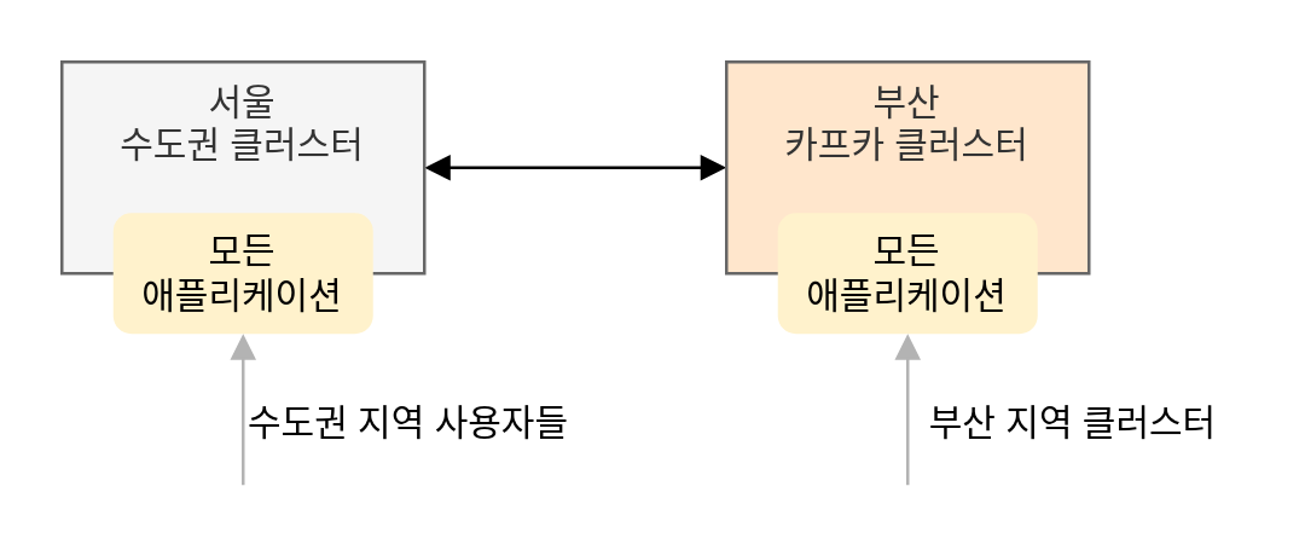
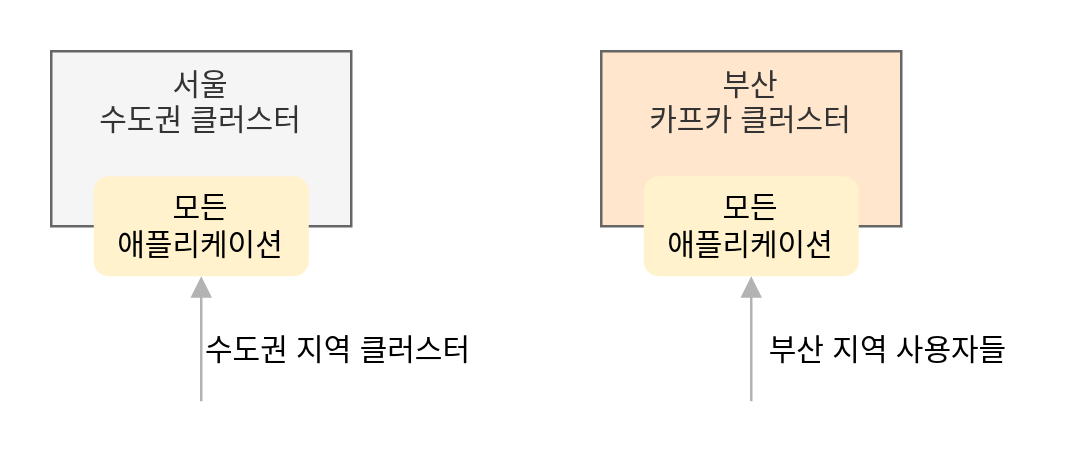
  <mxCell id="0" />
  <mxCell id="1" parent="0" />
- <mxCell id="2" style="edgeStyle=orthogonalEdgeStyle;rounded=0;orthogonalLoop=1;jettySize=auto;html=1;endArrow=block;endFill=1;startArrow=block;startFill=1;" edge="1" parent="1" source="3" target="5"><mxGeometry relative="1" as="geometry" /></mxCell>
  <mxCell id="3" value="서울&lt;div&gt;수도권 클러스터&lt;/div&gt;" style="rounded=0;whiteSpace=wrap;html=1;verticalAlign=top;fillColor=#f5f5f5;fontColor=#333333;strokeColor=#666666;" vertex="1" parent="1"><mxGeometry x="20" y="20" width="120" height="70" as="geometry" /></mxCell>
  <mxCell id="4" value="모든&lt;br&gt;&lt;div&gt;애플리케이션&lt;/div&gt;" style="rounded=1;whiteSpace=wrap;html=1;fillColor=#fff2cc;strokeColor=none;" vertex="1" parent="1"><mxGeometry x="37" y="70" width="86" height="40" as="geometry" /></mxCell>
  <mxCell id="5" value="부산&lt;br&gt;&lt;div&gt;카프카 클러스터&lt;/div&gt;" style="rounded=0;whiteSpace=wrap;html=1;verticalAlign=top;fillColor=#ffe6cc;fontColor=#333333;strokeColor=#666666;" vertex="1" parent="1"><mxGeometry x="240" y="20" width="120" height="70" as="geometry" /></mxCell>
  <mxCell id="6" value="모든&lt;br&gt;&lt;div&gt;애플리케이션&lt;/div&gt;" style="rounded=1;whiteSpace=wrap;html=1;fillColor=#fff2cc;strokeColor=none;" vertex="1" parent="1"><mxGeometry x="257" y="70" width="86" height="40" as="geometry" /></mxCell>
  <mxCell id="7" value="" style="endArrow=block;html=1;rounded=0;entryX=0.5;entryY=1;entryDx=0;entryDy=0;endFill=1;strokeColor=#B3B3B3;" edge="1" parent="1" target="4"><mxGeometry width="50" height="50" relative="1" as="geometry"><mxPoint x="80" y="160" as="sourcePoint" /><mxPoint x="310" y="210" as="targetPoint" /></mxGeometry></mxCell>
- <mxCell id="8" value="수도권 지역 사용자들" style="text;html=1;align=center;verticalAlign=middle;whiteSpace=wrap;rounded=0;" vertex="1" parent="1"><mxGeometry x="80" y="130" width="110" height="20" as="geometry" /></mxCell>
+ <mxCell id="8" value="수도권 지역 클러스터" style="text;html=1;align=center;verticalAlign=middle;whiteSpace=wrap;rounded=0;" vertex="1" parent="1"><mxGeometry x="80" y="130" width="110" height="20" as="geometry" /></mxCell>
  <mxCell id="9" value="" style="endArrow=block;html=1;rounded=0;entryX=0.5;entryY=1;entryDx=0;entryDy=0;endFill=1;strokeColor=#B3B3B3;" edge="1" parent="1"><mxGeometry width="50" height="50" relative="1" as="geometry"><mxPoint x="300" y="160" as="sourcePoint" /><mxPoint x="300" y="110" as="targetPoint" /></mxGeometry></mxCell>
- <mxCell id="10" value="부산 지역 클러스터" style="text;html=1;align=center;verticalAlign=middle;whiteSpace=wrap;rounded=0;" vertex="1" parent="1"><mxGeometry x="300" y="130" width="110" height="20" as="geometry" /></mxCell>
+ <mxCell id="10" value="부산 지역 사용자들" style="text;html=1;align=center;verticalAlign=middle;whiteSpace=wrap;rounded=0;" vertex="1" parent="1"><mxGeometry x="300" y="130" width="110" height="20" as="geometry" /></mxCell>
